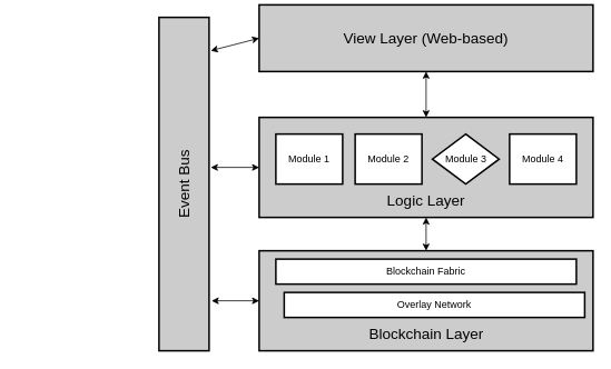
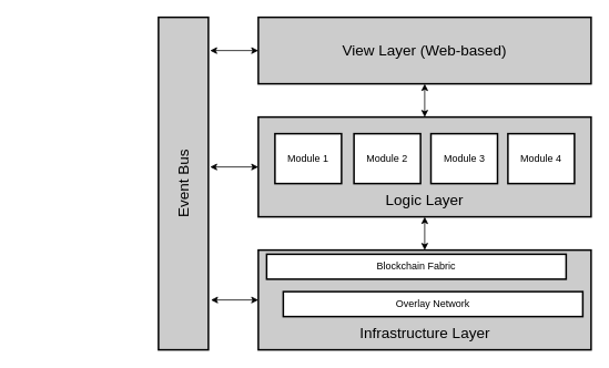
  <mxCell id="0" />
  <mxCell id="1" parent="0" />
- <mxCell id="2" value="&lt;font style=&quot;font-size: 18px&quot;&gt;View Layer (Web-based)&lt;/font&gt;" style="rounded=0;whiteSpace=wrap;html=1;strokeWidth=2;fillColor=#CCCCCC;" parent="1" vertex="1"><mxGeometry x="310" y="5" width="400" height="80" as="geometry" /></mxCell>
+ <mxCell id="2" value="&lt;font style=&quot;font-size: 18px&quot;&gt;View Layer (Web-based)&lt;/font&gt;" style="rounded=0;whiteSpace=wrap;html=1;strokeWidth=2;fillColor=#CCCCCC;" parent="1" vertex="1"><mxGeometry x="310" y="20" width="400" height="80" as="geometry" /></mxCell>
  <mxCell id="3" value="&lt;font style=&quot;font-size: 18px&quot;&gt;Event Bus&lt;/font&gt;" style="rounded=0;whiteSpace=wrap;html=1;rotation=-90;strokeWidth=2;fillColor=#CCCCCC;" parent="1" vertex="1"><mxGeometry x="20" y="190" width="400" height="60" as="geometry" /></mxCell>
  <mxCell id="4" value="" style="rounded=0;whiteSpace=wrap;html=1;strokeWidth=2;fillColor=#CCCCCC;" parent="1" vertex="1"><mxGeometry x="310" y="140" width="400" height="120" as="geometry" /></mxCell>
  <mxCell id="5" value="&lt;font style=&quot;font-size: 18px&quot;&gt;Logic Layer&lt;/font&gt;" style="text;html=1;strokeColor=none;fillColor=none;align=center;verticalAlign=middle;whiteSpace=wrap;rounded=0;" parent="1" vertex="1"><mxGeometry x="435" y="230" width="150" height="20" as="geometry" /></mxCell>
  <mxCell id="6" value="" style="rounded=0;whiteSpace=wrap;html=1;strokeWidth=2;fillColor=#CCCCCC;" parent="1" vertex="1"><mxGeometry x="310" y="300" width="400" height="120" as="geometry" /></mxCell>
- <mxCell id="7" value="&lt;font style=&quot;font-size: 18px&quot;&gt;Blockchain Layer&lt;/font&gt;" style="text;html=1;strokeColor=none;fillColor=none;align=center;verticalAlign=middle;whiteSpace=wrap;rounded=0;" parent="1" vertex="1"><mxGeometry x="387.5" y="390" width="245" height="20" as="geometry" /></mxCell>
+ <mxCell id="7" value="&lt;font style=&quot;font-size: 18px&quot;&gt;Infrastructure Layer&lt;/font&gt;" style="text;html=1;strokeColor=none;fillColor=none;align=center;verticalAlign=middle;whiteSpace=wrap;rounded=0;" parent="1" vertex="1"><mxGeometry x="387.5" y="390" width="245" height="20" as="geometry" /></mxCell>
  <mxCell id="8" value="Module 2" style="rounded=0;whiteSpace=wrap;html=1;strokeWidth=2;fillColor=#FFFFFF;" parent="1" vertex="1"><mxGeometry x="425" y="160" width="80" height="60" as="geometry" /></mxCell>
  <mxCell id="9" value="Module 1" style="rounded=0;whiteSpace=wrap;html=1;strokeWidth=2;fillColor=#FFFFFF;" parent="1" vertex="1"><mxGeometry x="330" y="160" width="80" height="60" as="geometry" /></mxCell>
- <mxCell id="10" value="Module 3" style="rhombus;whiteSpace=wrap;html=1;strokeWidth=2;fillColor=#FFFFFF;" parent="1" vertex="1"><mxGeometry x="517.5" y="160" width="80" height="60" as="geometry" /></mxCell>
+ <mxCell id="10" value="Module 3" style="rounded=0;whiteSpace=wrap;html=1;strokeWidth=2;fillColor=#FFFFFF;" parent="1" vertex="1"><mxGeometry x="517.5" y="160" width="80" height="60" as="geometry" /></mxCell>
  <mxCell id="11" value="Module 4" style="rounded=0;whiteSpace=wrap;html=1;strokeWidth=2;fillColor=#FFFFFF;" parent="1" vertex="1"><mxGeometry x="610" y="160" width="80" height="60" as="geometry" /></mxCell>
- <mxCell id="12" value="&lt;font style=&quot;font-size: 12px&quot;&gt;Blockchain Fabric&lt;/font&gt;" style="rounded=0;whiteSpace=wrap;html=1;strokeWidth=2;fillColor=#FFFFFF;" parent="1" vertex="1"><mxGeometry x="330" y="310" width="360" height="30" as="geometry" /></mxCell>
+ <mxCell id="12" value="&lt;font style=&quot;font-size: 12px&quot;&gt;Blockchain Fabric&lt;/font&gt;" style="rounded=0;whiteSpace=wrap;html=1;strokeWidth=2;fillColor=#FFFFFF;" parent="1" vertex="1"><mxGeometry x="320" y="305" width="360" height="30" as="geometry" /></mxCell>
  <mxCell id="13" value="Overlay Network" style="rounded=0;whiteSpace=wrap;html=1;strokeWidth=2;fillColor=#FFFFFF;" parent="1" vertex="1"><mxGeometry x="340" y="350" width="360" height="30" as="geometry" /></mxCell>
  <mxCell id="14" value="" style="endArrow=classic;startArrow=classic;html=1;entryX=0.5;entryY=1;entryDx=0;entryDy=0;exitX=0.5;exitY=0;exitDx=0;exitDy=0;" parent="1" source="6" target="4" edge="1"><mxGeometry width="50" height="50" relative="1" as="geometry"><mxPoint x="190" y="490" as="sourcePoint" /><mxPoint x="240" y="440" as="targetPoint" /></mxGeometry></mxCell>
  <mxCell id="15" value="" style="endArrow=classic;startArrow=classic;html=1;entryX=0.5;entryY=1;entryDx=0;entryDy=0;exitX=0.5;exitY=0;exitDx=0;exitDy=0;" parent="1" source="4" target="2" edge="1"><mxGeometry width="50" height="50" relative="1" as="geometry"><mxPoint x="190" y="490" as="sourcePoint" /><mxPoint x="240" y="440" as="targetPoint" /></mxGeometry></mxCell>
  <mxCell id="16" value="" style="endArrow=classic;startArrow=classic;html=1;entryX=0;entryY=0.5;entryDx=0;entryDy=0;exitX=0.15;exitY=1.05;exitDx=0;exitDy=0;exitPerimeter=0;" parent="1" source="3" target="6" edge="1"><mxGeometry width="50" height="50" relative="1" as="geometry"><mxPoint x="270" y="340" as="sourcePoint" /><mxPoint x="240" y="440" as="targetPoint" /></mxGeometry></mxCell>
  <mxCell id="17" value="" style="endArrow=classic;startArrow=classic;html=1;entryX=0;entryY=0.5;entryDx=0;entryDy=0;" parent="1" target="4" edge="1"><mxGeometry width="50" height="50" relative="1" as="geometry"><mxPoint x="252" y="200" as="sourcePoint" /><mxPoint x="240" y="440" as="targetPoint" /></mxGeometry></mxCell>
  <mxCell id="18" value="" style="endArrow=classic;startArrow=classic;html=1;entryX=0;entryY=0.5;entryDx=0;entryDy=0;" parent="1" target="2" edge="1"><mxGeometry width="50" height="50" relative="1" as="geometry"><mxPoint x="252" y="60" as="sourcePoint" /><mxPoint x="240" y="440" as="targetPoint" /></mxGeometry></mxCell>
